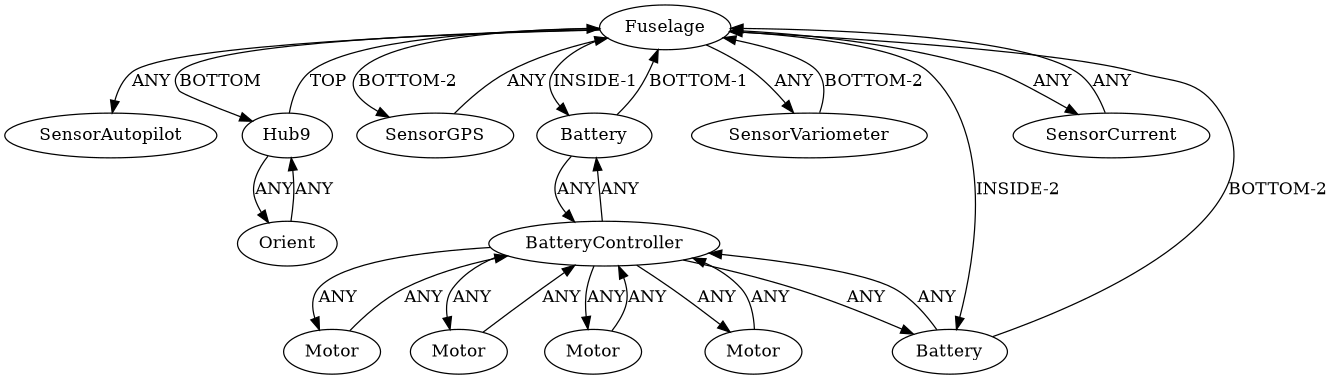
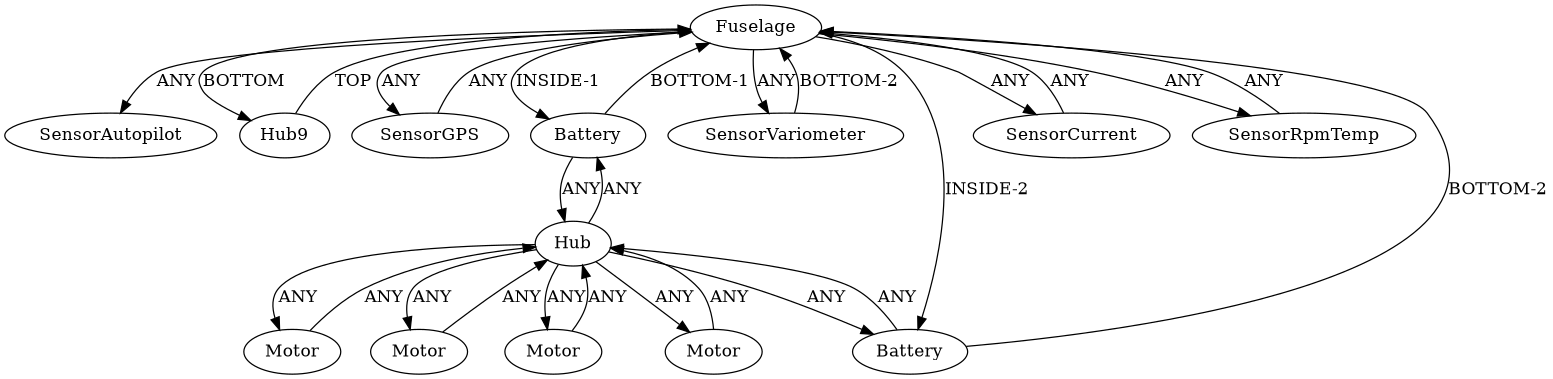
  digraph {
    n1 [instance=Fuselage_instance_1 label=Fuselage]
    n2 [instance=SensorAutopilot_instance_1 label=SensorAutopilot]
    n3 [instance=Hub3_instance_4 label=Hub9]
    n4 [instance=SensorGPS_instance_1 label=SensorGPS]
    n5 [instance=Battery_instance_1 label=Battery]
    n6 [instance=SensorVariometer_instance_1 label=SensorVariometer]
    n7 [instance=Battery_instance_2 label=Battery]
    n8 [instance=SensorCurrent_instance_1 label=SensorCurrent]
-   n10 [instance=Orient label=Orient]
-   n11 [instance=BatteryController_instance_1 label=BatteryController]
+   n9 [instance=SensorRpmTemp_instance_1 label=SensorRpmTemp]
+   n11 [instance=BatteryController_instance_1 label=Hub]
    n12 [instance=Motor_instance_1 label=Motor]
    n13 [instance=Motor_instance_2 label=Motor]
    n14 [instance=Motor_instance_3 label=Motor]
    n15 [instance=Motor_instance_4 label=Motor]
    n1 -> n2 [label=ANY]
    n1 -> n3 [label=BOTTOM]
-   n1 -> n4 [label="BOTTOM-2"]
+   n1 -> n4 [label=ANY]
    n1 -> n5 [label="INSIDE-1"]
    n1 -> n6 [label=ANY]
    n1 -> n7 [label="INSIDE-2"]
    n1 -> n8 [label=ANY]
+   n1 -> n9 [label=ANY]
    n3 -> n1 [label=TOP]
-   n3 -> n10 [label=ANY]
    n4 -> n1 [label=ANY]
    n5 -> n1 [label="BOTTOM-1"]
    n5 -> n11 [label=ANY]
    n6 -> n1 [label="BOTTOM-2"]
    n7 -> n1 [label="BOTTOM-2"]
    n7 -> n11 [label=ANY]
    n8 -> n1 [label=ANY]
-   n10 -> n3 [label=ANY]
+   n9 -> n1 [label=ANY]
    n11 -> n5 [label=ANY]
    n11 -> n7 [label=ANY]
    n11 -> n12 [label=ANY]
    n11 -> n13 [label=ANY]
    n11 -> n14 [label=ANY]
    n11 -> n15 [label=ANY]
    n12 -> n11 [label=ANY]
    n13 -> n11 [label=ANY]
    n14 -> n11 [label=ANY]
    n15 -> n11 [label=ANY]
  }
